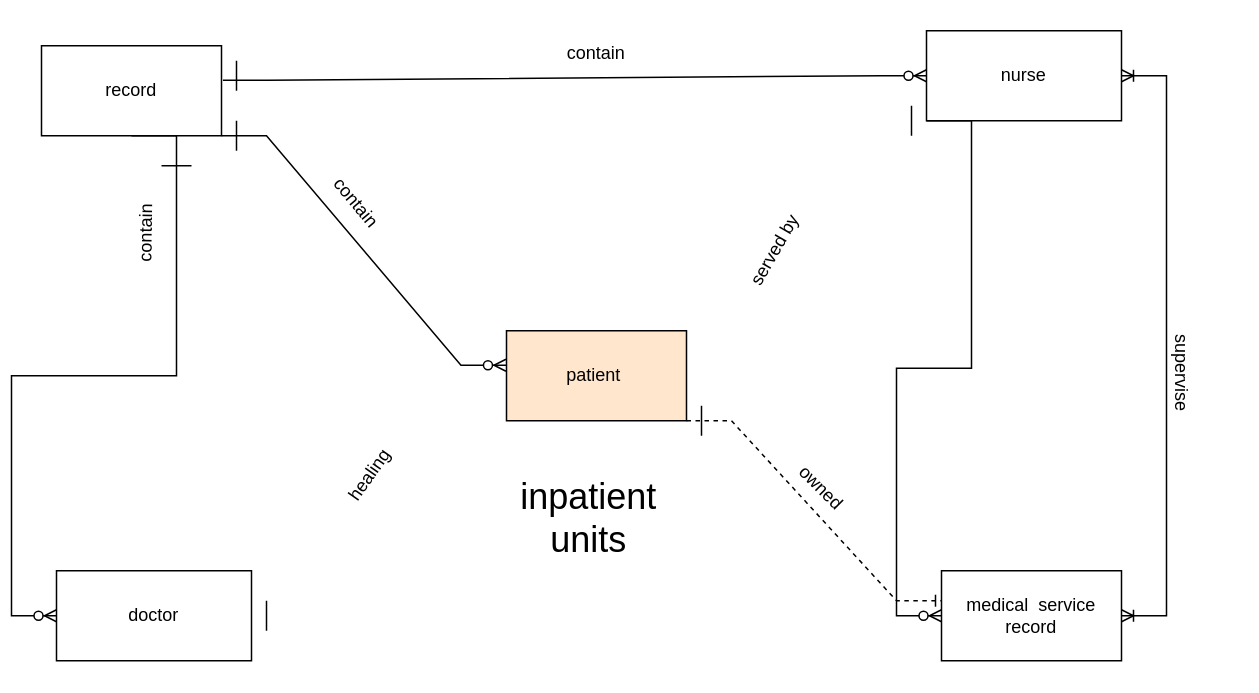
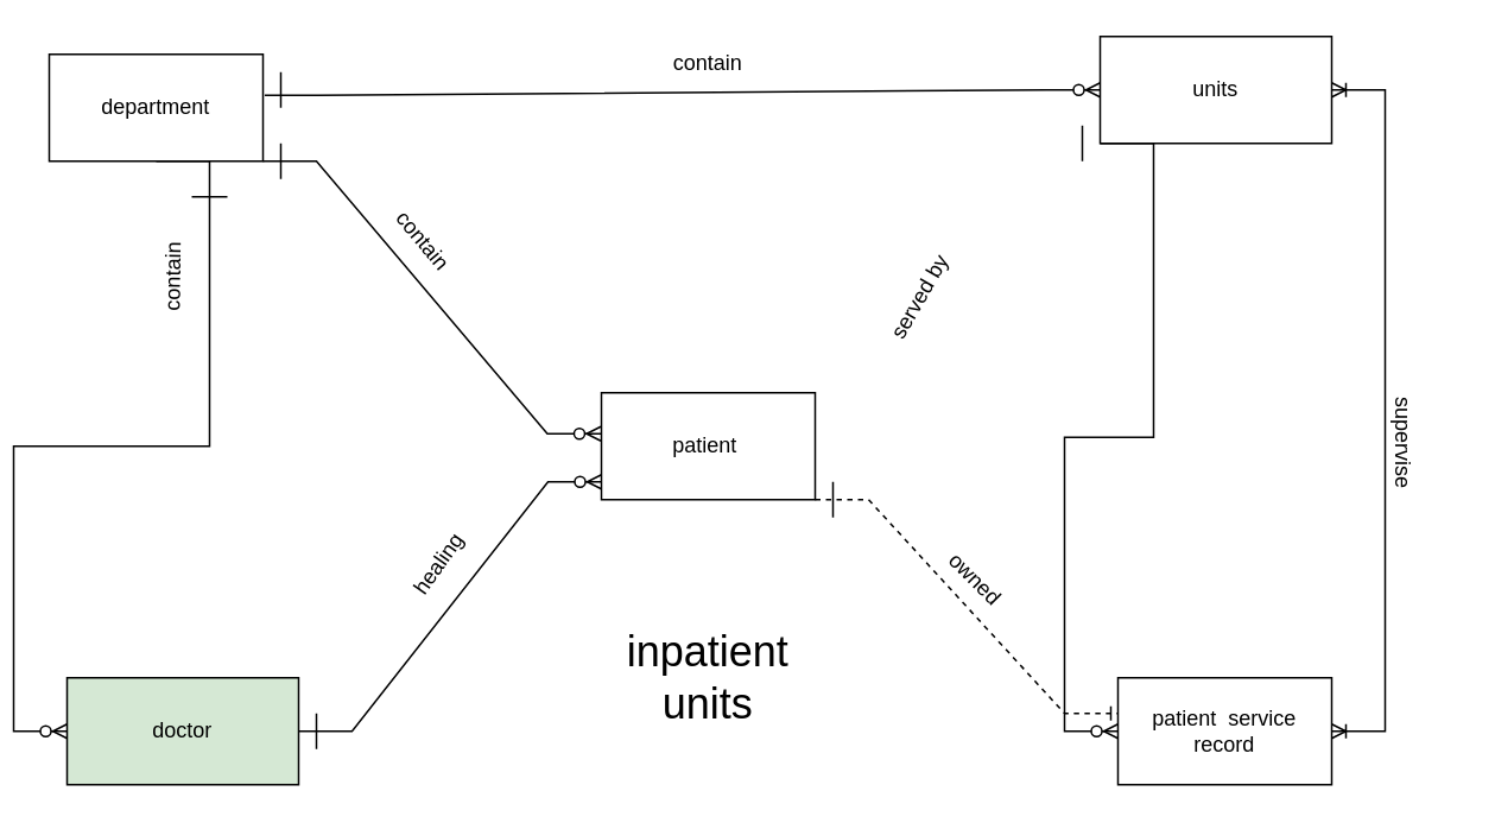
  <mxCell id="0" />
  <mxCell id="1" parent="0" />
- <mxCell id="2" value="record" style="rounded=0;whiteSpace=wrap;html=1;" vertex="1" parent="1"><mxGeometry x="20" y="30" width="120" height="60" as="geometry" /></mxCell>
- <mxCell id="3" value="nurse" style="rounded=0;whiteSpace=wrap;html=1;" vertex="1" parent="1"><mxGeometry x="610" y="20" width="130" height="60" as="geometry" /></mxCell>
- <mxCell id="4" value="doctor" style="rounded=0;whiteSpace=wrap;html=1;" vertex="1" parent="1"><mxGeometry x="30" y="380" width="130" height="60" as="geometry" /></mxCell>
- <mxCell id="5" value="medical&amp;nbsp; service record" style="rounded=0;whiteSpace=wrap;html=1;" vertex="1" parent="1"><mxGeometry x="620" y="380" width="120" height="60" as="geometry" /></mxCell>
- <mxCell id="6" value="patient&amp;nbsp;" style="rounded=0;whiteSpace=wrap;html=1;fillColor=#ffe6cc;" vertex="1" parent="1"><mxGeometry x="330" y="220" width="120" height="60" as="geometry" /></mxCell>
+ <mxCell id="2" value="department" style="rounded=0;whiteSpace=wrap;html=1;" vertex="1" parent="1"><mxGeometry x="20" y="30" width="120" height="60" as="geometry" /></mxCell>
+ <mxCell id="3" value="units" style="rounded=0;whiteSpace=wrap;html=1;" vertex="1" parent="1"><mxGeometry x="610" y="20" width="130" height="60" as="geometry" /></mxCell>
+ <mxCell id="4" value="doctor" style="rounded=0;whiteSpace=wrap;html=1;fillColor=#d5e8d4;" vertex="1" parent="1"><mxGeometry x="30" y="380" width="130" height="60" as="geometry" /></mxCell>
+ <mxCell id="5" value="patient&amp;nbsp; service record" style="rounded=0;whiteSpace=wrap;html=1;" vertex="1" parent="1"><mxGeometry x="620" y="380" width="120" height="60" as="geometry" /></mxCell>
+ <mxCell id="6" value="patient&amp;nbsp;" style="rounded=0;whiteSpace=wrap;html=1;" vertex="1" parent="1"><mxGeometry x="330" y="220" width="120" height="60" as="geometry" /></mxCell>
  <mxCell id="7" value="" style="edgeStyle=entityRelationEdgeStyle;fontSize=12;html=1;endArrow=ERzeroToMany;endFill=1;rounded=0;exitX=1;exitY=1;exitDx=0;exitDy=0;entryX=-0.003;entryY=0.383;entryDx=0;entryDy=0;entryPerimeter=0;" edge="1" parent="1" source="2" target="6"><mxGeometry width="100" height="100" relative="1" as="geometry"><mxPoint x="390" y="310" as="sourcePoint" /><mxPoint x="490" y="210" as="targetPoint" /></mxGeometry></mxCell>
  <mxCell id="8" value="" style="edgeStyle=entityRelationEdgeStyle;fontSize=12;html=1;endArrow=ERzeroToMany;endFill=1;rounded=0;exitX=1.008;exitY=0.383;exitDx=0;exitDy=0;exitPerimeter=0;entryX=0;entryY=0.5;entryDx=0;entryDy=0;" edge="1" parent="1" source="2" target="3"><mxGeometry width="100" height="100" relative="1" as="geometry"><mxPoint x="390" y="310" as="sourcePoint" /><mxPoint x="490" y="210" as="targetPoint" /></mxGeometry></mxCell>
  <mxCell id="9" value="" style="edgeStyle=entityRelationEdgeStyle;fontSize=12;html=1;endArrow=ERzeroToMany;endFill=1;rounded=0;exitX=0.5;exitY=1;exitDx=0;exitDy=0;" edge="1" parent="1" source="2"><mxGeometry width="100" height="100" relative="1" as="geometry"><mxPoint x="390" y="310" as="sourcePoint" /><mxPoint x="30" y="410" as="targetPoint" /></mxGeometry></mxCell>
  <mxCell id="10" value="" style="endArrow=none;html=1;rounded=0;" edge="1" parent="1"><mxGeometry width="50" height="50" relative="1" as="geometry"><mxPoint x="150" y="60" as="sourcePoint" /><mxPoint x="150" y="40" as="targetPoint" /></mxGeometry></mxCell>
  <mxCell id="11" value="" style="endArrow=none;html=1;rounded=0;" edge="1" parent="1"><mxGeometry width="50" height="50" relative="1" as="geometry"><mxPoint x="150" y="100" as="sourcePoint" /><mxPoint x="150" y="80" as="targetPoint" /></mxGeometry></mxCell>
  <mxCell id="12" value="" style="endArrow=none;html=1;rounded=0;" edge="1" parent="1"><mxGeometry width="50" height="50" relative="1" as="geometry"><mxPoint x="120" y="110" as="sourcePoint" /><mxPoint x="100" y="110" as="targetPoint" /></mxGeometry></mxCell>
  <mxCell id="13" value="" style="edgeStyle=entityRelationEdgeStyle;fontSize=12;html=1;endArrow=ERzeroToMany;endFill=1;rounded=0;exitX=0;exitY=1;exitDx=0;exitDy=0;" edge="1" parent="1" source="3" target="5"><mxGeometry width="100" height="100" relative="1" as="geometry"><mxPoint x="360" y="280" as="sourcePoint" /><mxPoint x="460" y="180" as="targetPoint" /></mxGeometry></mxCell>
  <mxCell id="14" value="" style="endArrow=none;html=1;rounded=0;" edge="1" parent="1"><mxGeometry width="50" height="50" relative="1" as="geometry"><mxPoint x="600" y="90" as="sourcePoint" /><mxPoint x="600" y="70" as="targetPoint" /></mxGeometry></mxCell>
  <mxCell id="15" value="" style="edgeStyle=entityRelationEdgeStyle;fontSize=12;html=1;endArrow=ERone;endFill=1;rounded=0;exitX=1;exitY=1;exitDx=0;exitDy=0;entryX=0;entryY=0.333;entryDx=0;entryDy=0;entryPerimeter=0;dashed=1;" edge="1" parent="1" source="6" target="5"><mxGeometry width="100" height="100" relative="1" as="geometry"><mxPoint x="500" y="330" as="sourcePoint" /><mxPoint x="600" y="230" as="targetPoint" /></mxGeometry></mxCell>
  <mxCell id="16" value="" style="endArrow=none;html=1;rounded=0;" edge="1" parent="1"><mxGeometry width="50" height="50" relative="1" as="geometry"><mxPoint x="460" y="290" as="sourcePoint" /><mxPoint x="460" y="270" as="targetPoint" /></mxGeometry></mxCell>
+ <mxCell id="17" value="" style="edgeStyle=entityRelationEdgeStyle;fontSize=12;html=1;endArrow=ERzeroToMany;endFill=1;rounded=0;exitX=1;exitY=0.5;exitDx=0;exitDy=0;entryX=0;entryY=0.833;entryDx=0;entryDy=0;entryPerimeter=0;" edge="1" parent="1" source="4" target="6"><mxGeometry width="100" height="100" relative="1" as="geometry"><mxPoint x="190" y="370" as="sourcePoint" /><mxPoint x="290" y="270" as="targetPoint" /></mxGeometry></mxCell>
  <mxCell id="18" value="" style="edgeStyle=entityRelationEdgeStyle;fontSize=12;html=1;endArrow=ERoneToMany;startArrow=ERoneToMany;rounded=0;entryX=1;entryY=0.5;entryDx=0;entryDy=0;" edge="1" parent="1" target="3"><mxGeometry width="100" height="100" relative="1" as="geometry"><mxPoint x="740" y="410" as="sourcePoint" /><mxPoint x="610" y="170" as="targetPoint" /></mxGeometry></mxCell>
  <mxCell id="19" value="contain" style="text;html=1;strokeColor=none;fillColor=none;align=center;verticalAlign=middle;whiteSpace=wrap;rounded=0;" vertex="1" parent="1"><mxGeometry x="360" y="20" width="60" height="30" as="geometry" /></mxCell>
  <mxCell id="20" value="contain" style="text;html=1;strokeColor=none;fillColor=none;align=center;verticalAlign=middle;whiteSpace=wrap;rounded=0;rotation=50;" vertex="1" parent="1"><mxGeometry x="200" y="120" width="60" height="30" as="geometry" /></mxCell>
  <mxCell id="21" value="contain" style="text;html=1;strokeColor=none;fillColor=none;align=center;verticalAlign=middle;whiteSpace=wrap;rounded=0;rotation=-89;" vertex="1" parent="1"><mxGeometry x="60" y="140" width="60" height="30" as="geometry" /></mxCell>
  <mxCell id="22" value="healing&amp;nbsp;" style="text;html=1;strokeColor=none;fillColor=none;align=center;verticalAlign=middle;whiteSpace=wrap;rounded=0;rotation=-55;" vertex="1" parent="1"><mxGeometry x="210" y="300" width="60" height="30" as="geometry" /></mxCell>
  <mxCell id="23" value="" style="endArrow=none;html=1;rounded=0;" edge="1" parent="1"><mxGeometry width="50" height="50" relative="1" as="geometry"><mxPoint x="170" y="420" as="sourcePoint" /><mxPoint x="170" y="400" as="targetPoint" /></mxGeometry></mxCell>
  <mxCell id="24" value="served by&amp;nbsp;" style="text;html=1;strokeColor=none;fillColor=none;align=center;verticalAlign=middle;whiteSpace=wrap;rounded=0;rotation=-60;" vertex="1" parent="1"><mxGeometry x="480" y="150" width="60" height="30" as="geometry" /></mxCell>
  <mxCell id="25" value="owned" style="text;html=1;strokeColor=none;fillColor=none;align=center;verticalAlign=middle;whiteSpace=wrap;rounded=0;rotation=45;" vertex="1" parent="1"><mxGeometry x="510" y="310" width="60" height="30" as="geometry" /></mxCell>
  <mxCell id="26" value="supervise&amp;nbsp;" style="text;html=1;strokeColor=none;fillColor=none;align=center;verticalAlign=middle;whiteSpace=wrap;rounded=0;rotation=90;" vertex="1" parent="1"><mxGeometry x="750" y="235" width="60" height="30" as="geometry" /></mxCell>
- <mxCell id="27" value="&lt;font style=&quot;font-size: 24px;&quot;&gt;inpatient&lt;br/&gt;units&lt;/font&gt;" style="text;html=1;strokeColor=none;fillColor=none;align=center;verticalAlign=middle;whiteSpace=wrap;rounded=0;" vertex="1" parent="1"><mxGeometry x="325" y="305" width="120" height="80" as="geometry" /></mxCell>
+ <mxCell id="27" value="&lt;font style=&quot;font-size: 24px;&quot;&gt;inpatient&lt;br/&gt;units&lt;/font&gt;" style="text;html=1;strokeColor=none;fillColor=none;align=center;verticalAlign=middle;whiteSpace=wrap;rounded=0;" vertex="1" parent="1"><mxGeometry x="330" y="340" width="120" height="80" as="geometry" /></mxCell>
